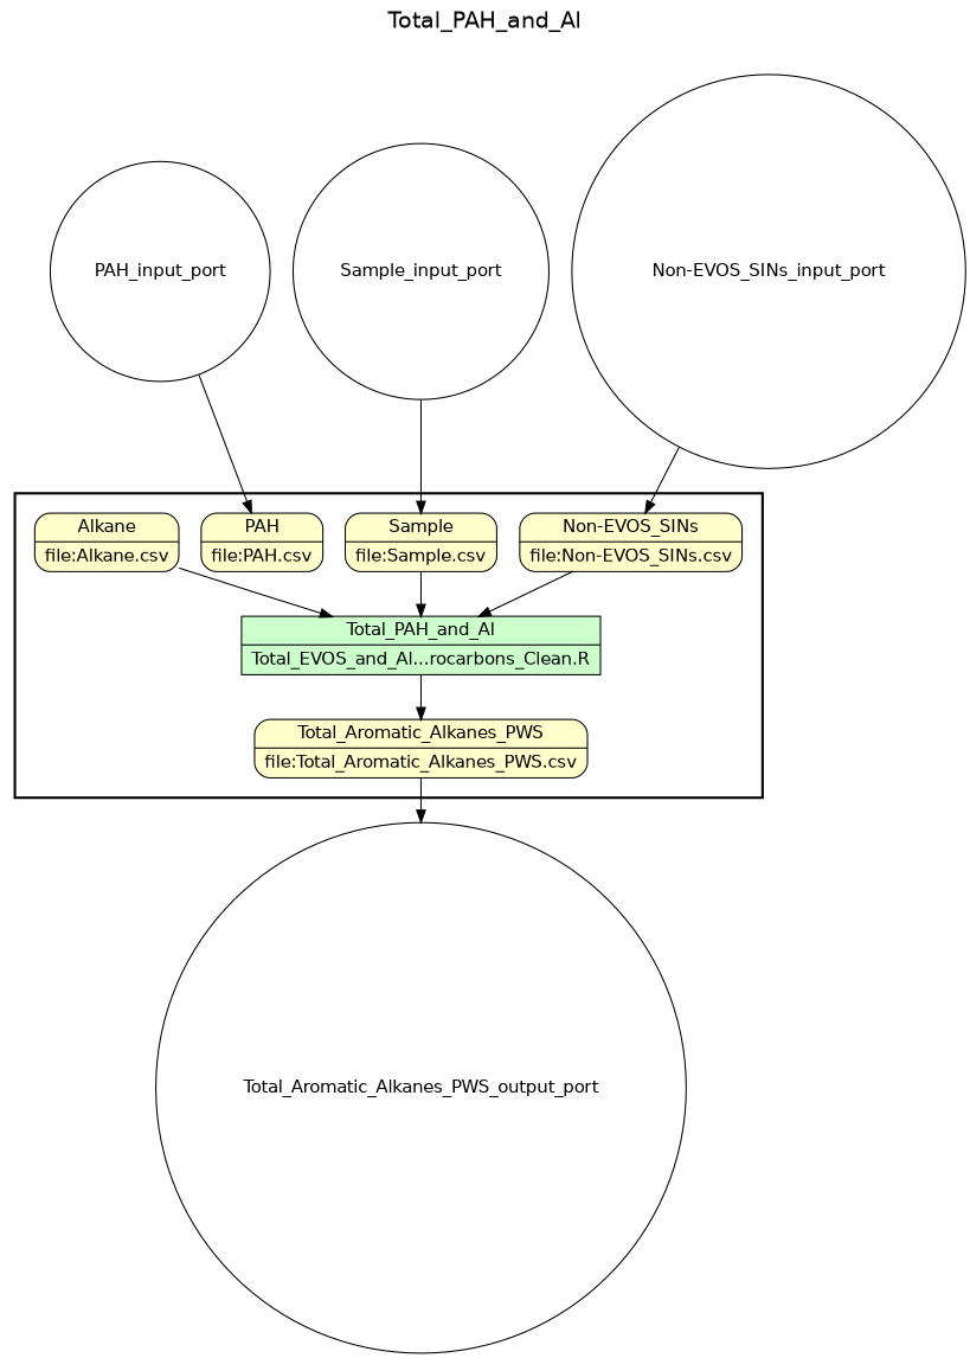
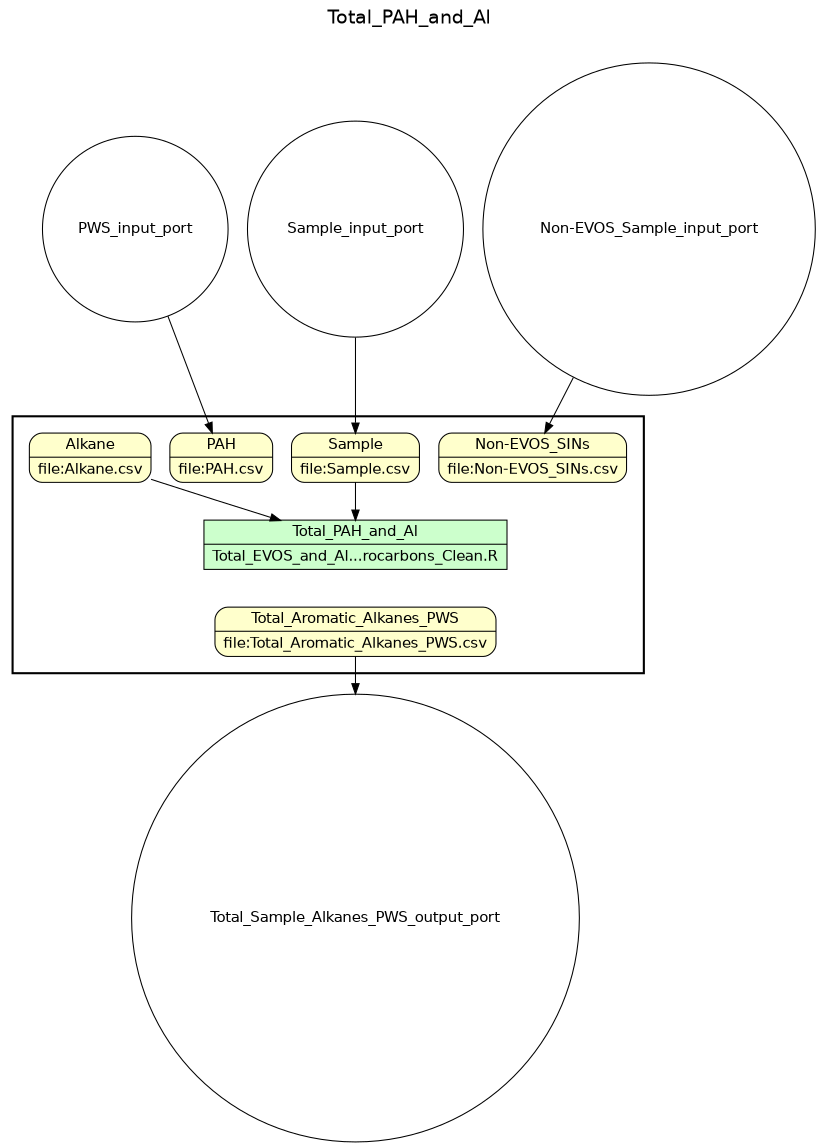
  digraph {
    fontname=Helvetica
    fontsize=18
    label=Total_PAH_and_Al
    labelloc=t
    rankdir=TB
    node [fillcolor="#FFFFCC" fontname=Helvetica peripheries=1 rankdir=LR shape=record style="rounded,filled"]
    n1 [fillcolor="#CCFFCC" label="{<f0> Total_PAH_and_Al |<f1> Total_EVOS_and_Al...rocarbons_Clean.R}" style=filled]
    n2 [label="{<f0> Total_Aromatic_Alkanes_PWS |<f1> file\:Total_Aromatic_Alkanes_PWS.csv}"]
    n3 [label="{<f0> PAH |<f1> file\:PAH.csv}"]
    n4 [label="{<f0> Sample |<f1> file\:Sample.csv}"]
    n5 [label="{<f0> Non-EVOS_SINs |<f1> file\:Non-EVOS_SINs.csv}"]
    n6 [label="{<f0> Alkane |<f1> file\:Alkane.csv}"]
-   Total_Aromatic_Alkanes_PWS_output_port [fillcolor="#FFFFFF" shape=circle width=0.2 rankdir=""]
-   PAH_input_port [fillcolor="#FFFFFF" shape=circle width=0.2 rankdir=""]
+   Total_Aromatic_Alkanes_PWS_output_port [fillcolor="#FFFFFF" shape=circle width=0.2 label=Total_Sample_Alkanes_PWS_output_port rankdir=""]
+   PAH_input_port [fillcolor="#FFFFFF" shape=circle width=0.2 label=PWS_input_port rankdir=""]
    Sample_input_port [fillcolor="#FFFFFF" shape=circle width=0.2 rankdir=""]
-   "Non-EVOS_SINs_input_port" [fillcolor="#FFFFFF" shape=circle width=0.2 rankdir=""]
+   "Non-EVOS_SINs_input_port" [fillcolor="#FFFFFF" shape=circle width=0.2 label="Non-EVOS_Sample_input_port" rankdir=""]
    subgraph cluster_1 {
      color=black
      label=""
      penwidth=2
      subgraph cluster_2 {
        color=black
        label=""
        penwidth=0
        n1
        n2
        n3
        n4
        n5
        n6
      }
    }
-   n1 -> n2
    n2 -> Total_Aromatic_Alkanes_PWS_output_port
    n4 -> n1
-   n5 -> n1
    n6 -> n1
    PAH_input_port -> n3
    Sample_input_port -> n4
    "Non-EVOS_SINs_input_port" -> n5
  }
